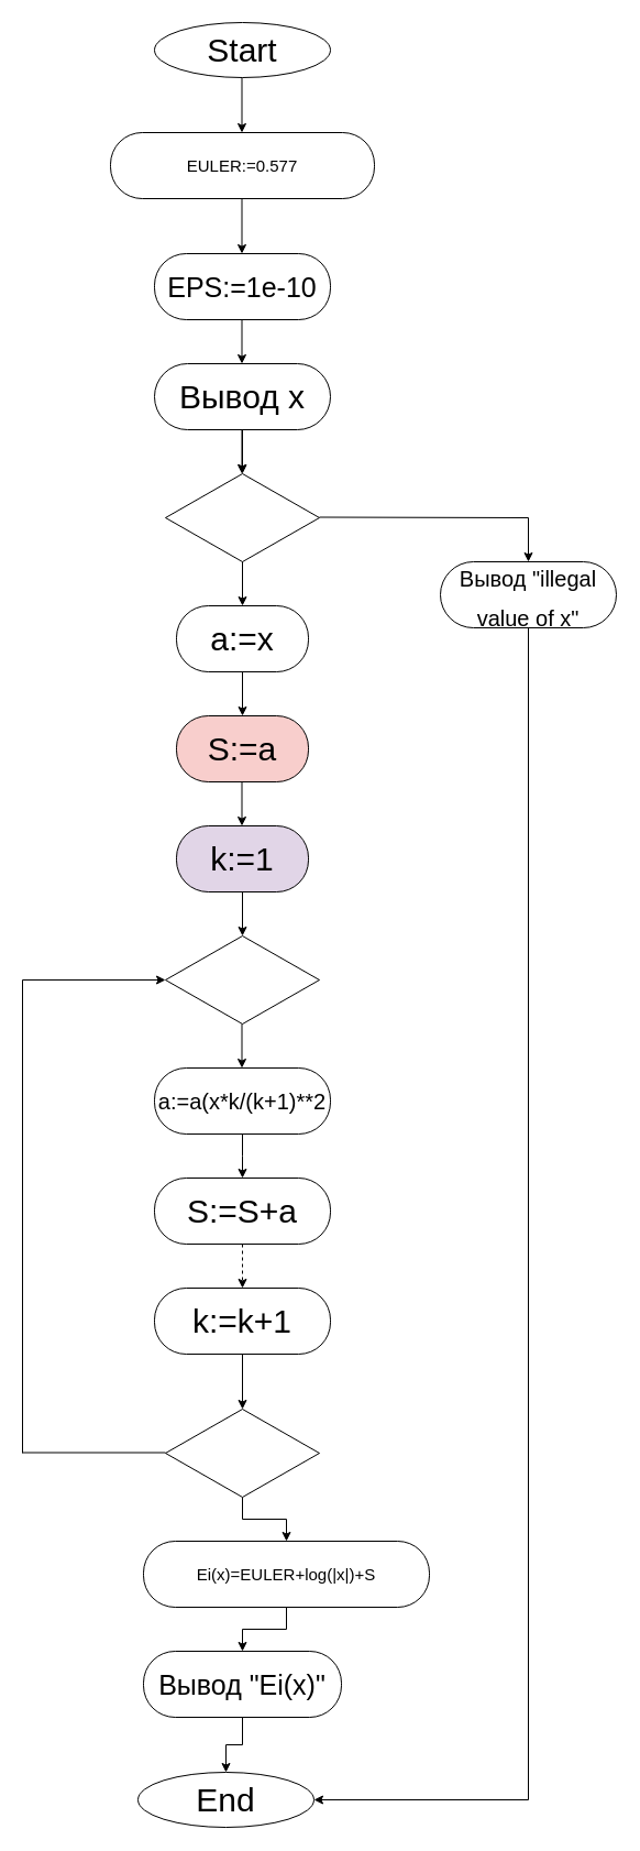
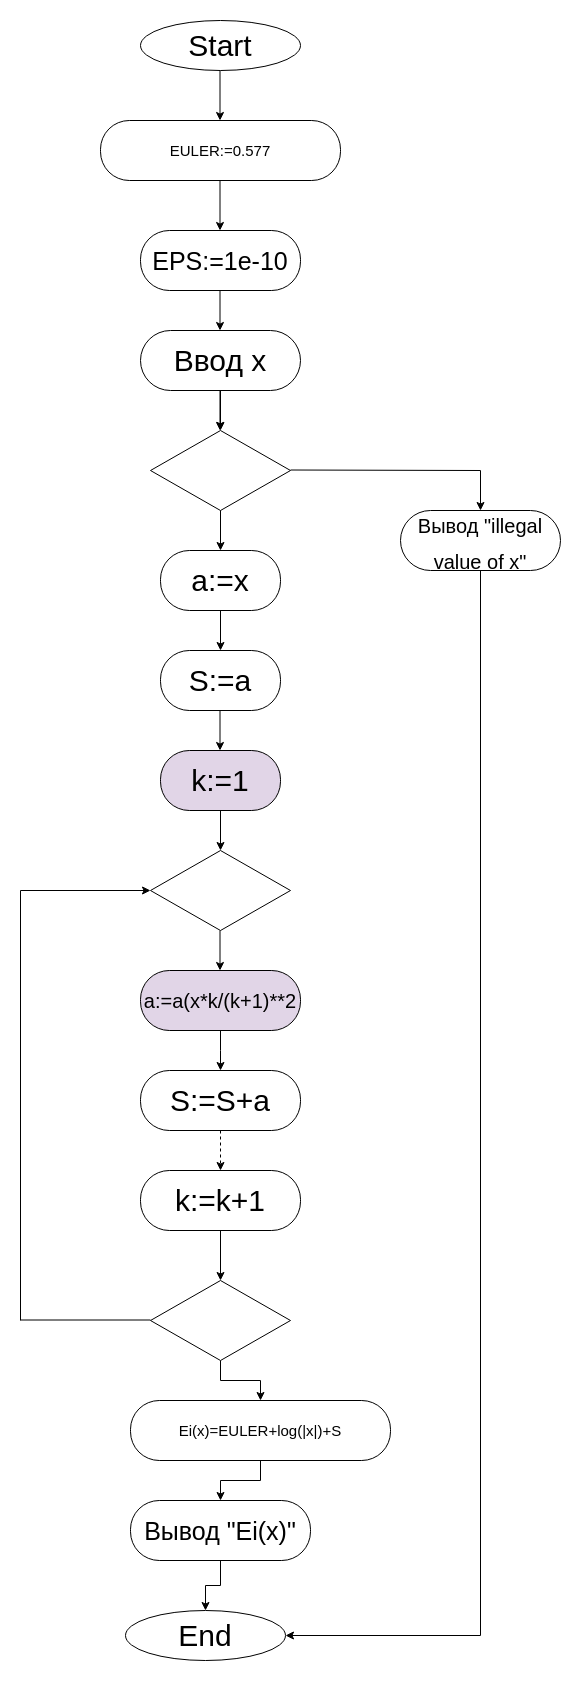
  <mxCell id="0" />
  <mxCell id="1" parent="0" />
  <mxCell id="2" value="Start" style="ellipse;whiteSpace=wrap;html=1;fontSize=30;" vertex="1" parent="1"><mxGeometry x="140" y="20" width="160" height="50" as="geometry" /></mxCell>
  <mxCell id="3" value="" style="endArrow=classic;html=1;fontSize=30;" edge="1" parent="1"><mxGeometry width="50" height="50" relative="1" as="geometry"><mxPoint x="219.5" y="70" as="sourcePoint" /><mxPoint x="219.5" y="120" as="targetPoint" /></mxGeometry></mxCell>
  <mxCell id="4" value="" style="edgeStyle=orthogonalEdgeStyle;rounded=0;orthogonalLoop=1;jettySize=auto;html=1;fontSize=25;" edge="1" parent="1" source="5" target="7"><mxGeometry relative="1" as="geometry" /></mxCell>
- <mxCell id="5" value="Вывод x" style="rounded=1;whiteSpace=wrap;html=1;fontSize=30;arcSize=50;" vertex="1" parent="1"><mxGeometry x="140" y="330" width="160" height="60" as="geometry" /></mxCell>
+ <mxCell id="5" value="Ввод x" style="rounded=1;whiteSpace=wrap;html=1;fontSize=30;arcSize=50;" vertex="1" parent="1"><mxGeometry x="140" y="330" width="160" height="60" as="geometry" /></mxCell>
  <mxCell id="6" value="" style="endArrow=classic;html=1;fontSize=30;" edge="1" parent="1"><mxGeometry width="50" height="50" relative="1" as="geometry"><mxPoint x="219.5" y="390" as="sourcePoint" /><mxPoint x="219.5" y="430" as="targetPoint" /></mxGeometry></mxCell>
  <mxCell id="7" value="" style="rhombus;whiteSpace=wrap;html=1;fontSize=30;" vertex="1" parent="1"><mxGeometry x="150" y="430" width="140" height="80" as="geometry" /></mxCell>
  <mxCell id="8" value="" style="endArrow=none;html=1;fontSize=30;" edge="1" parent="1"><mxGeometry width="50" height="50" relative="1" as="geometry"><mxPoint x="290" y="469.5" as="sourcePoint" /><mxPoint x="480" y="470" as="targetPoint" /></mxGeometry></mxCell>
  <mxCell id="9" value="" style="endArrow=classic;html=1;fontSize=30;" edge="1" parent="1"><mxGeometry width="50" height="50" relative="1" as="geometry"><mxPoint x="480" y="470" as="sourcePoint" /><mxPoint x="480" y="510" as="targetPoint" /></mxGeometry></mxCell>
  <mxCell id="10" style="edgeStyle=orthogonalEdgeStyle;rounded=0;orthogonalLoop=1;jettySize=auto;html=1;exitX=0.5;exitY=1;exitDx=0;exitDy=0;fontSize=25;entryX=1;entryY=0.5;entryDx=0;entryDy=0;" edge="1" parent="1" source="11" target="40"><mxGeometry relative="1" as="geometry"><mxPoint x="480" y="1650" as="targetPoint" /><Array as="points"><mxPoint x="480" y="1635" /></Array></mxGeometry></mxCell>
  <mxCell id="11" value="&lt;span style=&quot;font-size: 20px&quot;&gt;Вывод &quot;illegal value of x&quot;&lt;/span&gt;" style="rounded=1;whiteSpace=wrap;html=1;fontSize=30;arcSize=50;" vertex="1" parent="1"><mxGeometry x="400" y="510" width="160" height="60" as="geometry" /></mxCell>
  <mxCell id="12" value="" style="endArrow=classic;html=1;fontSize=30;" edge="1" parent="1"><mxGeometry width="50" height="50" relative="1" as="geometry"><mxPoint x="219.5" y="280" as="sourcePoint" /><mxPoint x="219.5" y="330" as="targetPoint" /></mxGeometry></mxCell>
  <mxCell id="13" value="EULER:=0.577" style="rounded=1;whiteSpace=wrap;html=1;fontSize=15;arcSize=48;" vertex="1" parent="1"><mxGeometry x="100" y="120" width="240" height="60" as="geometry" /></mxCell>
  <mxCell id="14" value="" style="endArrow=classic;html=1;fontSize=30;" edge="1" parent="1"><mxGeometry width="50" height="50" relative="1" as="geometry"><mxPoint x="219.5" y="180" as="sourcePoint" /><mxPoint x="219.5" y="230" as="targetPoint" /></mxGeometry></mxCell>
  <mxCell id="15" value="EPS:=1e-10" style="rounded=1;whiteSpace=wrap;html=1;fontSize=25;arcSize=48;" vertex="1" parent="1"><mxGeometry x="140" y="230" width="160" height="60" as="geometry" /></mxCell>
  <mxCell id="16" value="" style="endArrow=classic;html=1;fontSize=25;exitX=0.5;exitY=1;exitDx=0;exitDy=0;entryX=0.5;entryY=0;entryDx=0;entryDy=0;" edge="1" parent="1" source="7" target="17"><mxGeometry width="50" height="50" relative="1" as="geometry"><mxPoint x="210" y="580" as="sourcePoint" /><mxPoint x="220" y="540" as="targetPoint" /></mxGeometry></mxCell>
  <mxCell id="17" value="a:=x" style="rounded=1;whiteSpace=wrap;html=1;fontSize=30;arcSize=48;" vertex="1" parent="1"><mxGeometry x="160" y="550" width="120" height="60" as="geometry" /></mxCell>
  <mxCell id="18" value="" style="endArrow=classic;html=1;fontSize=30;" edge="1" parent="1"><mxGeometry width="50" height="50" relative="1" as="geometry"><mxPoint x="220" y="610" as="sourcePoint" /><mxPoint x="220" y="650" as="targetPoint" /></mxGeometry></mxCell>
- <mxCell id="19" value="S:=a" style="rounded=1;whiteSpace=wrap;html=1;fontSize=30;arcSize=48;fillColor=#f8cecc;" vertex="1" parent="1"><mxGeometry x="160" y="650" width="120" height="60" as="geometry" /></mxCell>
+ <mxCell id="19" value="S:=a" style="rounded=1;whiteSpace=wrap;html=1;fontSize=30;arcSize=48;" vertex="1" parent="1"><mxGeometry x="160" y="650" width="120" height="60" as="geometry" /></mxCell>
  <mxCell id="20" value="" style="endArrow=classic;html=1;fontSize=30;" edge="1" parent="1"><mxGeometry width="50" height="50" relative="1" as="geometry"><mxPoint x="219.5" y="710" as="sourcePoint" /><mxPoint x="219.5" y="750" as="targetPoint" /></mxGeometry></mxCell>
  <mxCell id="21" value="k:=1" style="rounded=1;whiteSpace=wrap;html=1;fontSize=30;arcSize=48;fillColor=#e1d5e7;" vertex="1" parent="1"><mxGeometry x="160" y="750" width="120" height="60" as="geometry" /></mxCell>
  <mxCell id="22" value="" style="endArrow=classic;html=1;fontSize=30;" edge="1" parent="1"><mxGeometry width="50" height="50" relative="1" as="geometry"><mxPoint x="220" y="810" as="sourcePoint" /><mxPoint x="220" y="850" as="targetPoint" /></mxGeometry></mxCell>
  <mxCell id="23" value="" style="rhombus;whiteSpace=wrap;html=1;fontSize=30;" vertex="1" parent="1"><mxGeometry x="150" y="850" width="140" height="80" as="geometry" /></mxCell>
  <mxCell id="24" value="" style="endArrow=none;html=1;fontSize=30;" edge="1" parent="1"><mxGeometry width="50" height="50" relative="1" as="geometry"><mxPoint x="20" y="1319.5" as="sourcePoint" /><mxPoint x="150" y="1319.5" as="targetPoint" /></mxGeometry></mxCell>
  <mxCell id="25" value="" style="endArrow=none;html=1;fontSize=30;" edge="1" parent="1"><mxGeometry width="50" height="50" relative="1" as="geometry"><mxPoint x="20" y="1320" as="sourcePoint" /><mxPoint x="20" y="890" as="targetPoint" /></mxGeometry></mxCell>
  <mxCell id="26" value="" style="endArrow=classic;html=1;fontSize=30;entryX=0;entryY=0.5;entryDx=0;entryDy=0;" edge="1" parent="1" target="23"><mxGeometry width="50" height="50" relative="1" as="geometry"><mxPoint x="20" y="890" as="sourcePoint" /><mxPoint x="70" y="420" as="targetPoint" /></mxGeometry></mxCell>
  <mxCell id="27" style="edgeStyle=orthogonalEdgeStyle;rounded=0;orthogonalLoop=1;jettySize=auto;html=1;exitX=0.5;exitY=1;exitDx=0;exitDy=0;fontSize=20;entryX=0.5;entryY=0;entryDx=0;entryDy=0;dashed=1;" edge="1" parent="1" source="28" target="30"><mxGeometry relative="1" as="geometry"><mxPoint x="220" y="1160" as="targetPoint" /></mxGeometry></mxCell>
  <mxCell id="28" value="S:=S+a" style="rounded=1;whiteSpace=wrap;html=1;fontSize=30;arcSize=48;" vertex="1" parent="1"><mxGeometry x="140" y="1070" width="160" height="60" as="geometry" /></mxCell>
  <mxCell id="29" style="edgeStyle=orthogonalEdgeStyle;rounded=0;orthogonalLoop=1;jettySize=auto;html=1;exitX=0.5;exitY=1;exitDx=0;exitDy=0;entryX=0.5;entryY=0;entryDx=0;entryDy=0;fontSize=20;" edge="1" parent="1" source="30" target="35"><mxGeometry relative="1" as="geometry" /></mxCell>
  <mxCell id="30" value="k:=k+1" style="rounded=1;whiteSpace=wrap;html=1;fontSize=30;arcSize=48;" vertex="1" parent="1"><mxGeometry x="140" y="1170" width="160" height="60" as="geometry" /></mxCell>
  <mxCell id="31" style="edgeStyle=orthogonalEdgeStyle;rounded=0;orthogonalLoop=1;jettySize=auto;html=1;exitX=0.5;exitY=1;exitDx=0;exitDy=0;entryX=0.5;entryY=0;entryDx=0;entryDy=0;fontSize=20;" edge="1" parent="1" source="32"><mxGeometry relative="1" as="geometry"><mxPoint x="220" y="1070" as="targetPoint" /></mxGeometry></mxCell>
- <mxCell id="32" value="a:=a(x*k/(k+1)**2" style="rounded=1;whiteSpace=wrap;html=1;fontSize=20;arcSize=48;" vertex="1" parent="1"><mxGeometry x="140" y="970" width="160" height="60" as="geometry" /></mxCell>
+ <mxCell id="32" value="a:=a(x*k/(k+1)**2" style="rounded=1;whiteSpace=wrap;html=1;fontSize=20;arcSize=48;fillColor=#e1d5e7;" vertex="1" parent="1"><mxGeometry x="140" y="970" width="160" height="60" as="geometry" /></mxCell>
  <mxCell id="33" value="" style="endArrow=classic;html=1;fontSize=30;" edge="1" parent="1"><mxGeometry width="50" height="50" relative="1" as="geometry"><mxPoint x="219.5" y="930" as="sourcePoint" /><mxPoint x="219.5" y="970" as="targetPoint" /></mxGeometry></mxCell>
  <mxCell id="34" style="edgeStyle=orthogonalEdgeStyle;rounded=0;orthogonalLoop=1;jettySize=auto;html=1;exitX=0.5;exitY=1;exitDx=0;exitDy=0;entryX=0.5;entryY=0;entryDx=0;entryDy=0;fontSize=15;" edge="1" parent="1" source="35" target="37"><mxGeometry relative="1" as="geometry" /></mxCell>
  <mxCell id="35" value="" style="rhombus;whiteSpace=wrap;html=1;fontSize=30;" vertex="1" parent="1"><mxGeometry x="150" y="1280" width="140" height="80" as="geometry" /></mxCell>
  <mxCell id="36" style="edgeStyle=orthogonalEdgeStyle;rounded=0;orthogonalLoop=1;jettySize=auto;html=1;exitX=0.5;exitY=1;exitDx=0;exitDy=0;entryX=0.5;entryY=0;entryDx=0;entryDy=0;fontSize=25;" edge="1" parent="1" source="37" target="39"><mxGeometry relative="1" as="geometry" /></mxCell>
  <mxCell id="37" value="Ei(x)=EULER+log(|x|)+S" style="rounded=1;whiteSpace=wrap;html=1;fontSize=15;arcSize=48;" vertex="1" parent="1"><mxGeometry x="130" y="1400" width="260" height="60" as="geometry" /></mxCell>
  <mxCell id="38" style="edgeStyle=orthogonalEdgeStyle;rounded=0;orthogonalLoop=1;jettySize=auto;html=1;exitX=0.5;exitY=1;exitDx=0;exitDy=0;entryX=0.5;entryY=0;entryDx=0;entryDy=0;fontSize=25;" edge="1" parent="1" source="39" target="40"><mxGeometry relative="1" as="geometry" /></mxCell>
  <mxCell id="39" value="&lt;font style=&quot;font-size: 25px;&quot;&gt;Вывод &quot;Ei(x)&quot;&lt;/font&gt;" style="rounded=1;whiteSpace=wrap;html=1;fontSize=25;arcSize=48;" vertex="1" parent="1"><mxGeometry x="130" y="1500" width="180" height="60" as="geometry" /></mxCell>
  <mxCell id="40" value="End" style="ellipse;whiteSpace=wrap;html=1;fontSize=30;" vertex="1" parent="1"><mxGeometry x="125" y="1610" width="160" height="50" as="geometry" /></mxCell>
